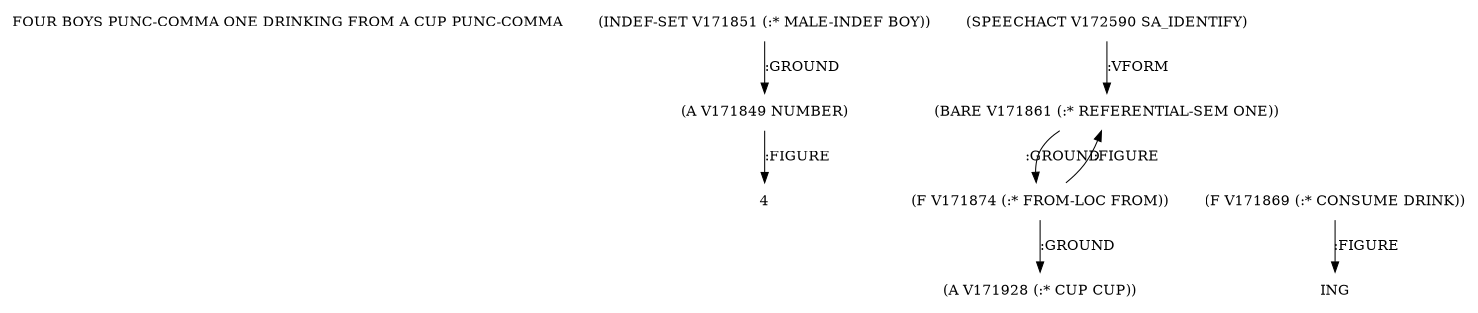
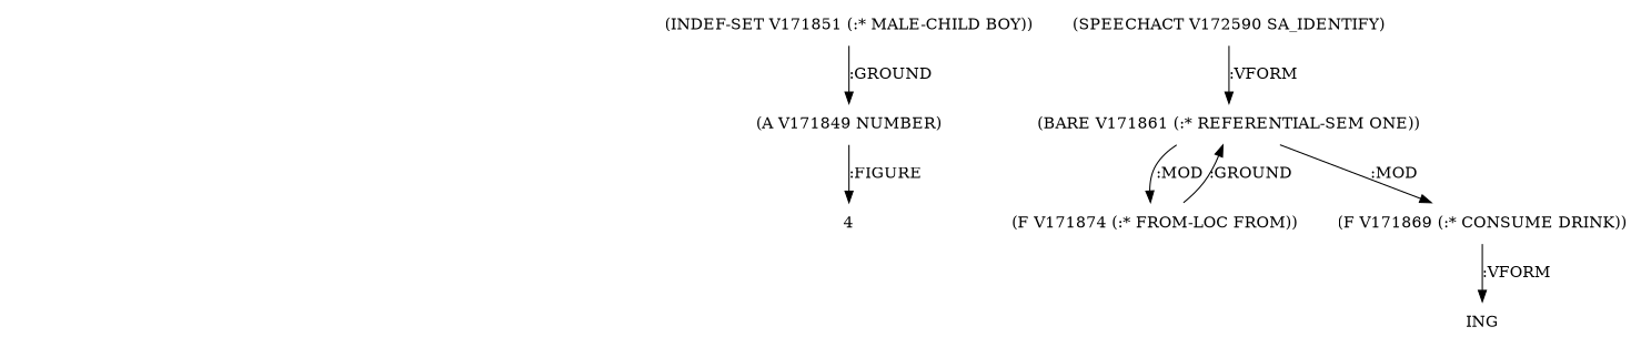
  digraph {
    node [shape=none]
-   "FOUR BOYS PUNC-COMMA ONE DRINKING FROM A CUP PUNC-COMMA"
-   n2 [label="(INDEF-SET V171851 (:* MALE-INDEF BOY))"]
+   n2 [label="(INDEF-SET V171851 (:* MALE-CHILD BOY))"]
    n3 [label="(A V171849 NUMBER)"]
    n4 [label="(BARE V171861 (:* REFERENTIAL-SEM ONE))"]
    n5 [label="(F V171874 (:* FROM-LOC FROM))"]
    n6 [label="(F V171869 (:* CONSUME DRINK))"]
    n7 [label=4]
-   n8 [label="(A V171928 (:* CUP CUP))"]
    n9 [label=ING]
    n10 [label="(SPEECHACT V172590 SA_IDENTIFY)"]
    n2 -> n3 [label=":GROUND"]
    n3 -> n7 [label=":FIGURE"]
-   n4 -> n5 [label=":GROUND"]
-   n5 -> n4 [label=":FIGURE"]
-   n5 -> n8 [label=":GROUND"]
-   n6 -> n9 [label=":FIGURE"]
+   n4 -> n5 [label=":MOD"]
+   n4 -> n6 [label=":MOD"]
+   n5 -> n4 [label=":GROUND"]
+   n6 -> n9 [label=":VFORM"]
    n10 -> n4 [label=":VFORM"]
  }
